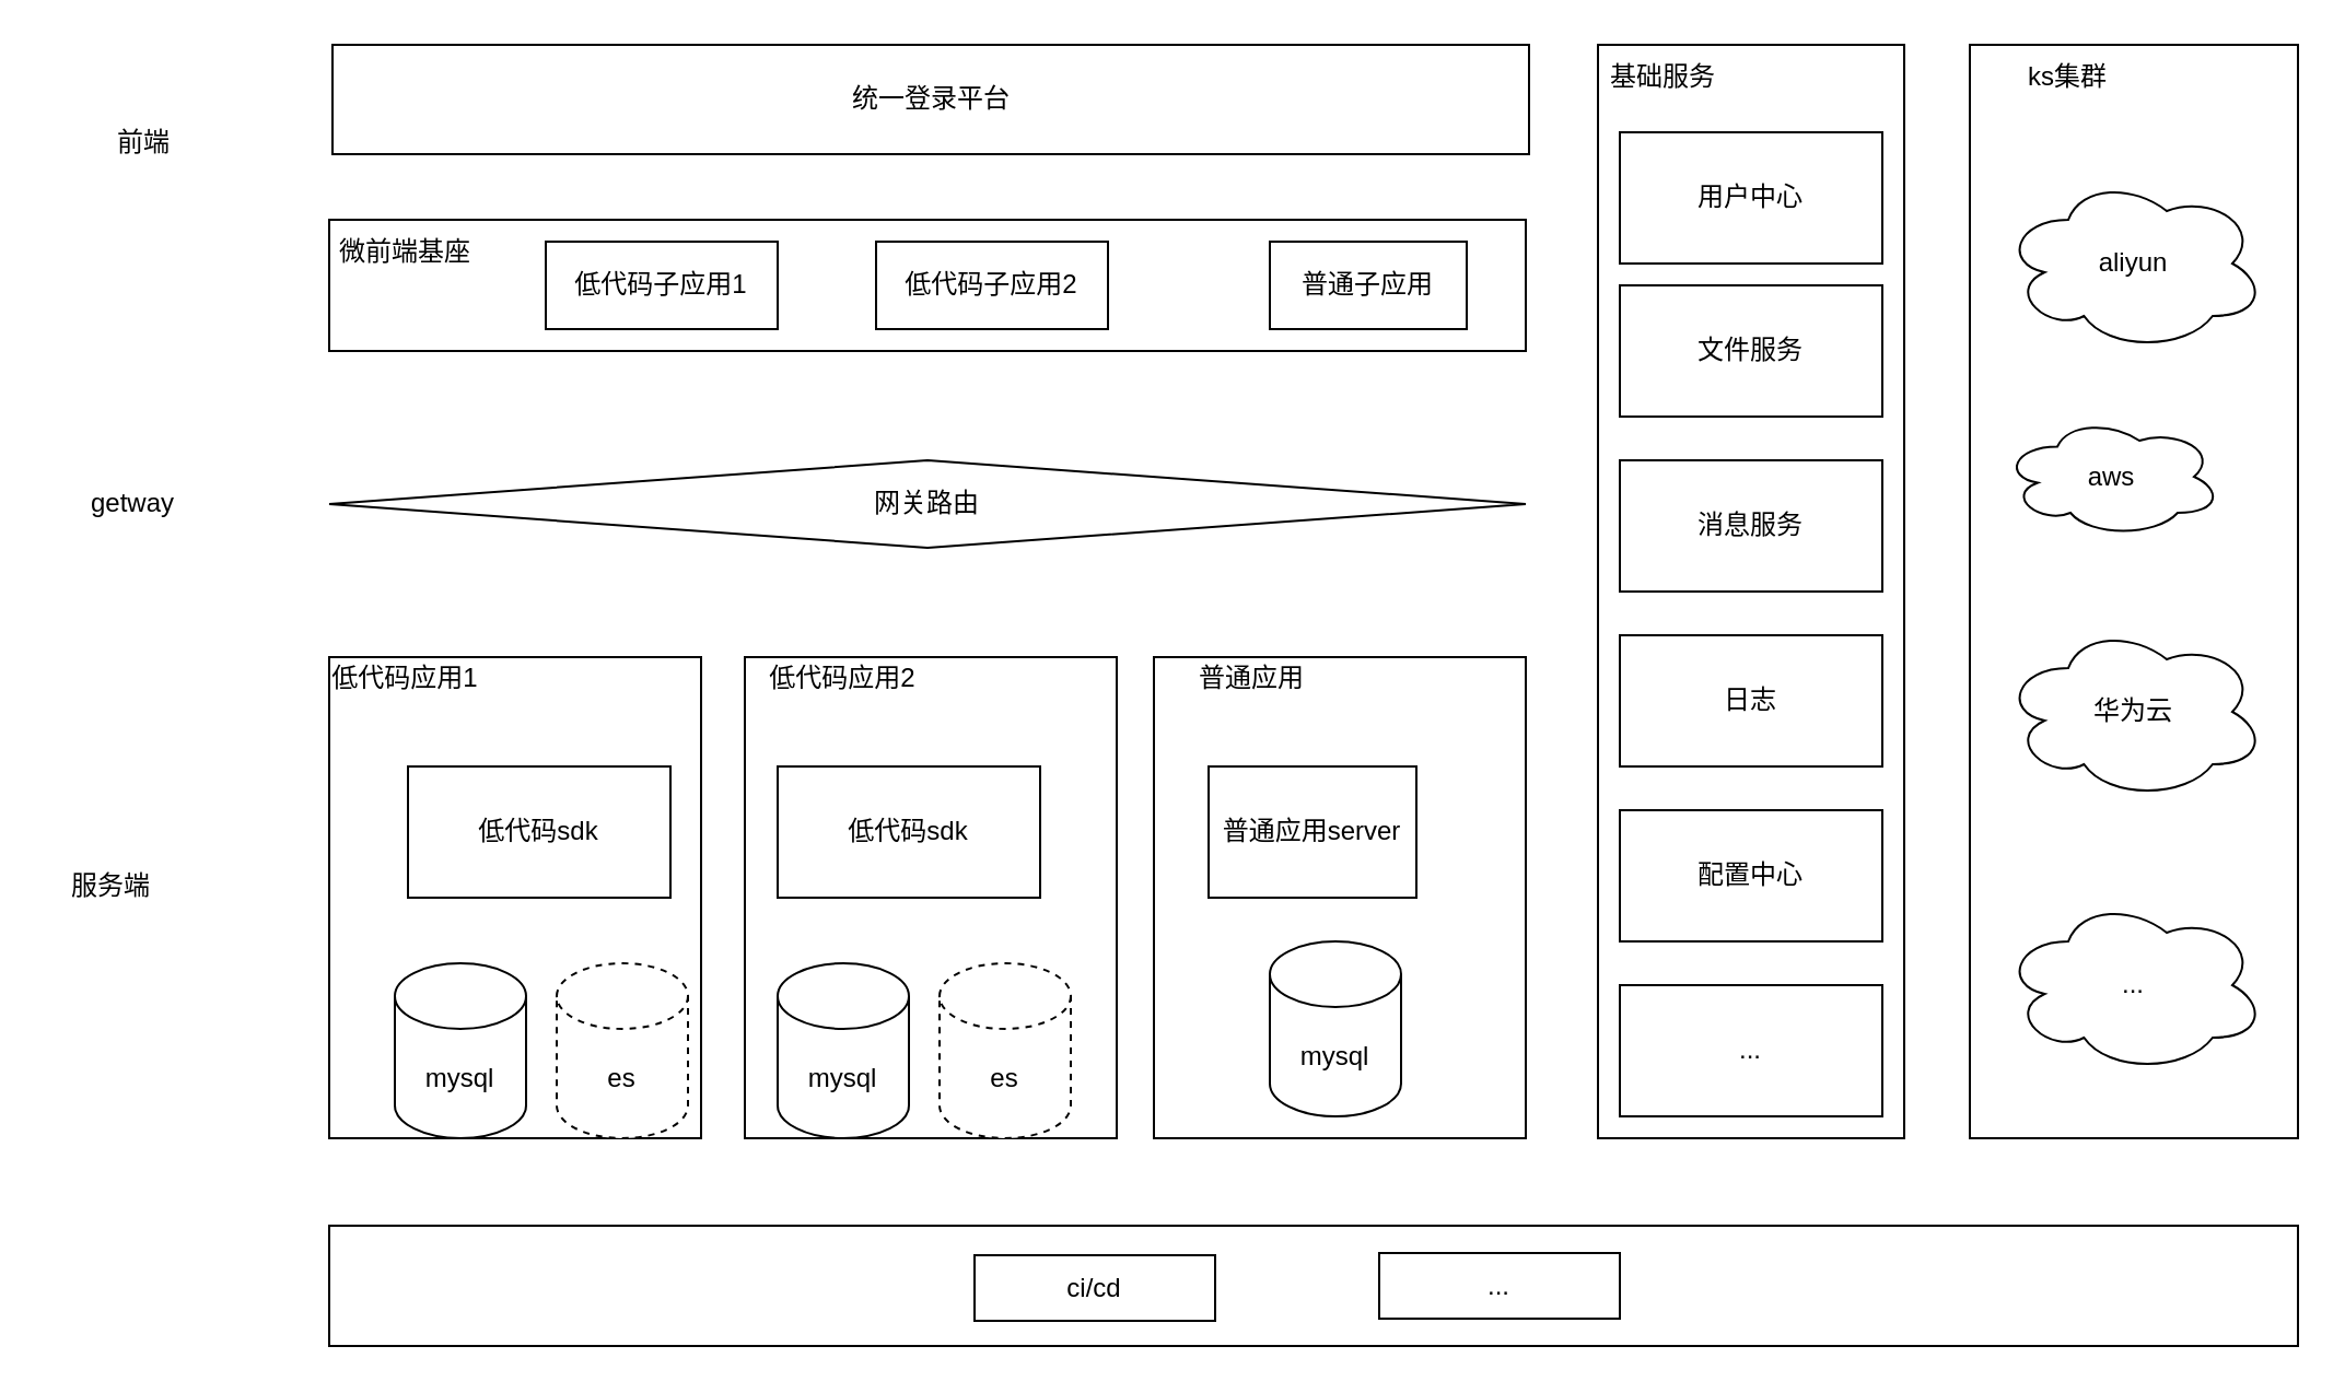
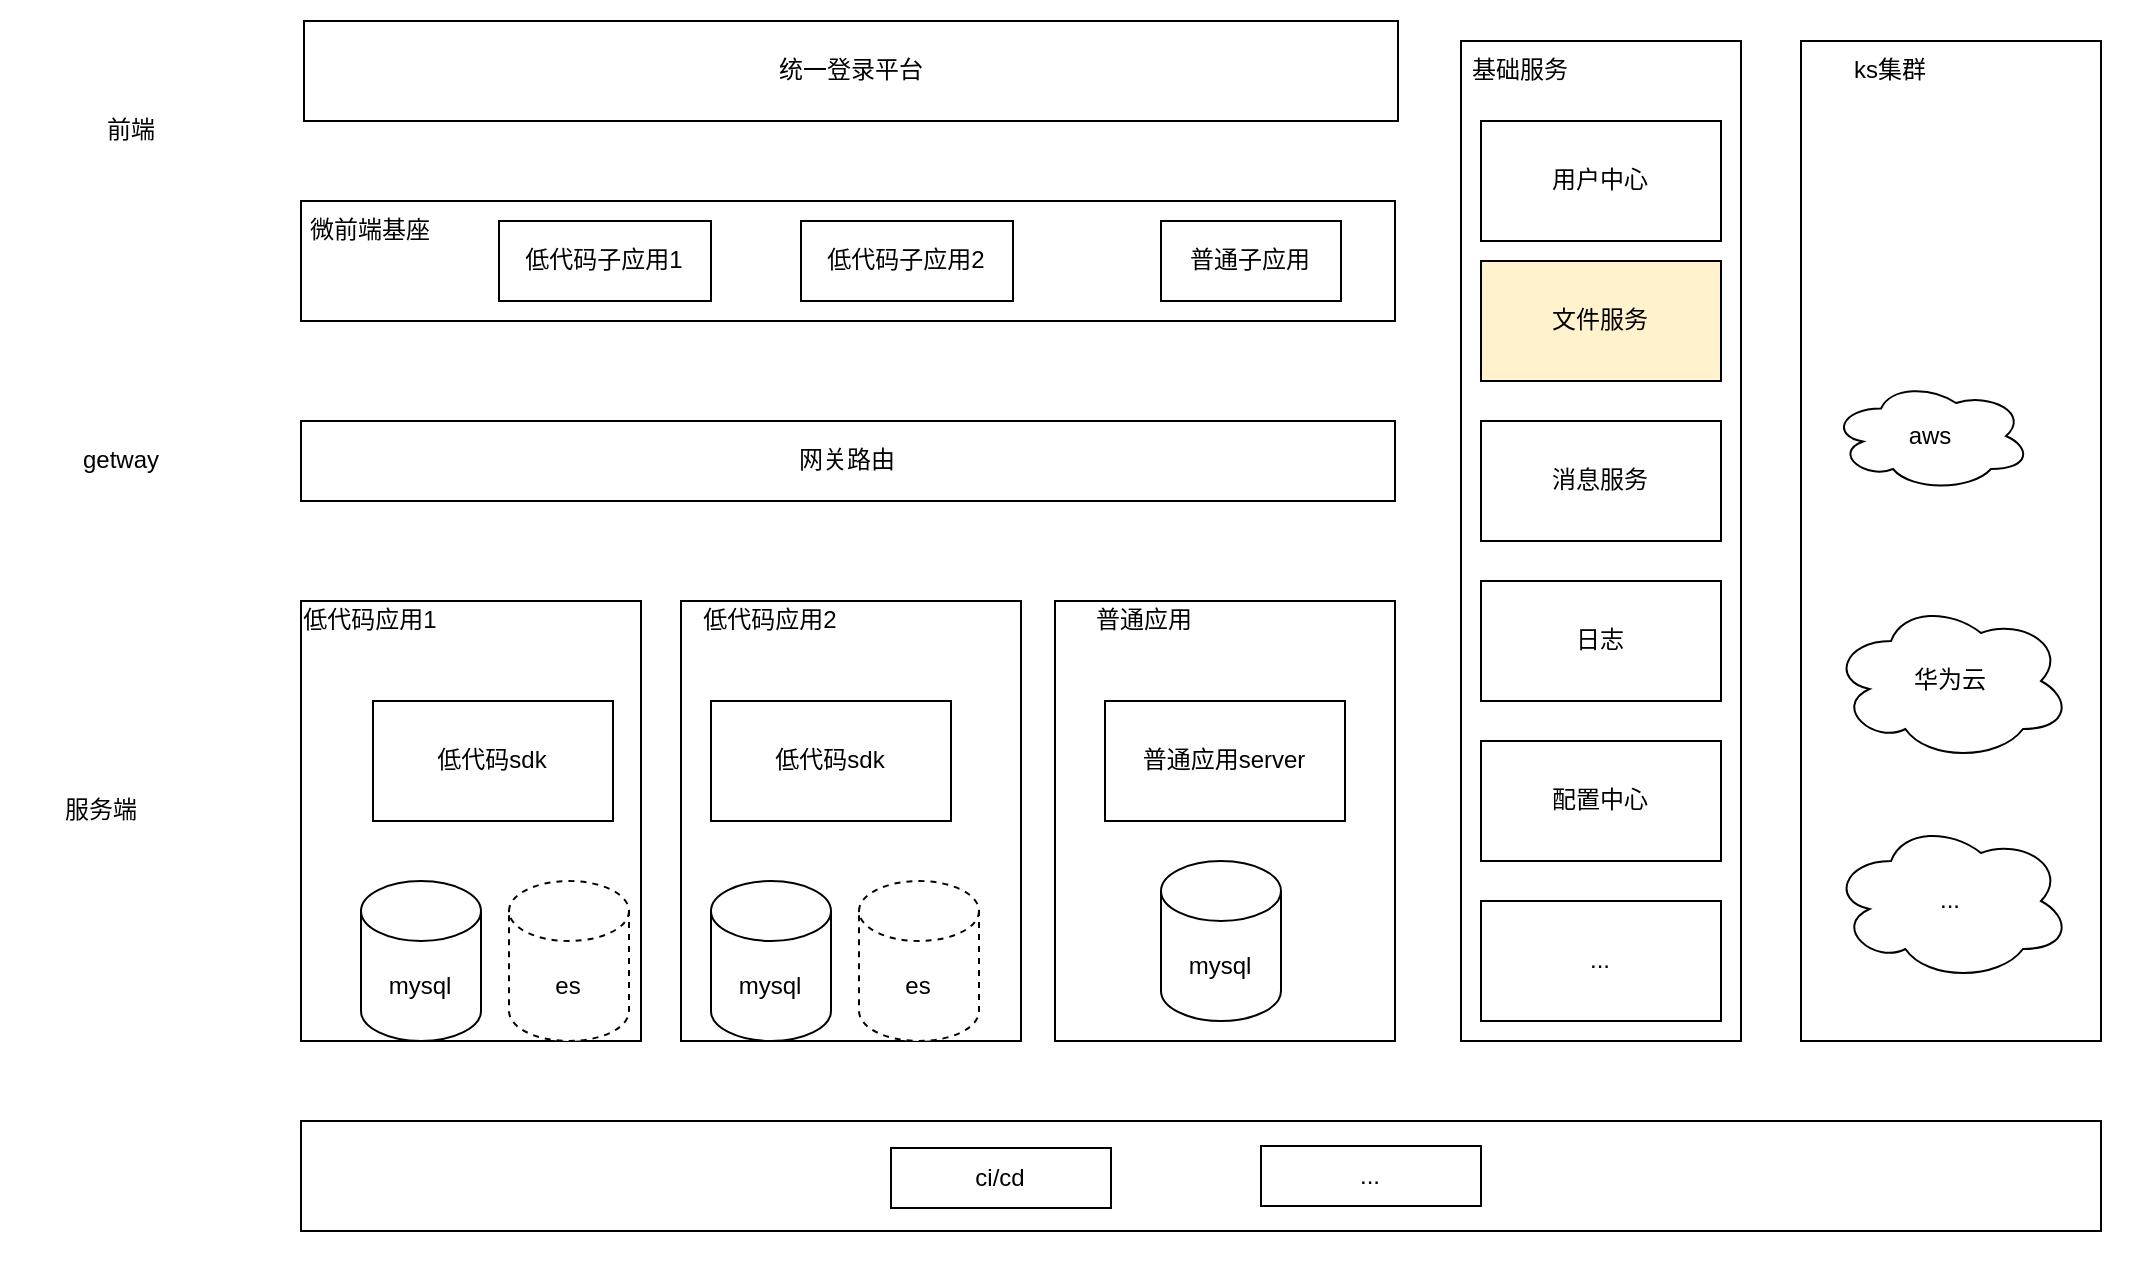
  <mxCell id="0" />
  <mxCell id="1" parent="0" />
  <mxCell id="2" value="" style="rounded=0;whiteSpace=wrap;html=1;" vertex="1" parent="1"><mxGeometry x="527" y="300" width="170" height="220" as="geometry" /></mxCell>
  <mxCell id="3" value="" style="rounded=0;whiteSpace=wrap;html=1;" vertex="1" parent="1"><mxGeometry x="150" y="300" width="170" height="220" as="geometry" /></mxCell>
  <mxCell id="4" value="" style="rounded=0;whiteSpace=wrap;html=1;" vertex="1" parent="1"><mxGeometry x="730" y="20" width="140" height="500" as="geometry" /></mxCell>
  <mxCell id="5" value="低代码sdk" style="rounded=0;whiteSpace=wrap;html=1;" parent="1" vertex="1"><mxGeometry x="186" y="350" width="120" height="60" as="geometry" /></mxCell>
  <mxCell id="6" value="mysql" style="shape=cylinder3;whiteSpace=wrap;html=1;boundedLbl=1;backgroundOutline=1;size=15;" parent="1" vertex="1"><mxGeometry x="180" y="440" width="60" height="80" as="geometry" /></mxCell>
  <mxCell id="7" value="es" style="shape=cylinder3;whiteSpace=wrap;html=1;boundedLbl=1;backgroundOutline=1;size=15;dashed=1;" parent="1" vertex="1"><mxGeometry x="254" y="440" width="60" height="80" as="geometry" /></mxCell>
- <mxCell id="8" value="网关路由" style="rhombus;whiteSpace=wrap;html=1;" parent="1" vertex="1"><mxGeometry x="150" y="210" width="547" height="40" as="geometry" /></mxCell>
+ <mxCell id="8" value="网关路由" style="rounded=0;whiteSpace=wrap;html=1;" parent="1" vertex="1"><mxGeometry x="150" y="210" width="547" height="40" as="geometry" /></mxCell>
  <mxCell id="9" value="" style="rounded=0;whiteSpace=wrap;html=1;" parent="1" vertex="1"><mxGeometry x="150" y="100" width="547" height="60" as="geometry" /></mxCell>
  <mxCell id="10" value="getway" style="text;html=1;align=center;verticalAlign=middle;resizable=0;points=[];autosize=1;strokeColor=none;fillColor=none;" parent="1" vertex="1"><mxGeometry x="30" y="215" width="60" height="30" as="geometry" /></mxCell>
  <mxCell id="11" value="前端" style="text;html=1;align=center;verticalAlign=middle;resizable=0;points=[];autosize=1;strokeColor=none;fillColor=none;" parent="1" vertex="1"><mxGeometry x="40" y="50" width="50" height="30" as="geometry" /></mxCell>
  <mxCell id="12" value="低代码子应用1" style="rounded=0;whiteSpace=wrap;html=1;" parent="1" vertex="1"><mxGeometry x="249" y="110" width="106" height="40" as="geometry" /></mxCell>
  <mxCell id="13" value="低代码子应用2" style="rounded=0;whiteSpace=wrap;html=1;" parent="1" vertex="1"><mxGeometry x="400" y="110" width="106" height="40" as="geometry" /></mxCell>
  <mxCell id="14" value="普通子应用" style="rounded=0;whiteSpace=wrap;html=1;" parent="1" vertex="1"><mxGeometry x="580" y="110" width="90" height="40" as="geometry" /></mxCell>
- <mxCell id="15" value="普通应用server" style="rounded=0;whiteSpace=wrap;html=1;" parent="1" vertex="1"><mxGeometry x="552" y="350" width="95" height="60" as="geometry" /></mxCell>
+ <mxCell id="15" value="普通应用server" style="rounded=0;whiteSpace=wrap;html=1;" parent="1" vertex="1"><mxGeometry x="552" y="350" width="120" height="60" as="geometry" /></mxCell>
  <mxCell id="16" value="mysql" style="shape=cylinder3;whiteSpace=wrap;html=1;boundedLbl=1;backgroundOutline=1;size=15;rounded=1;" parent="1" vertex="1"><mxGeometry x="580" y="430" width="60" height="80" as="geometry" /></mxCell>
  <mxCell id="17" value="用户中心" style="rounded=0;whiteSpace=wrap;html=1;" parent="1" vertex="1"><mxGeometry x="740" y="60" width="120" height="60" as="geometry" /></mxCell>
- <mxCell id="18" value="文件服务" style="rounded=0;whiteSpace=wrap;html=1;" parent="1" vertex="1"><mxGeometry x="740" y="130" width="120" height="60" as="geometry" /></mxCell>
+ <mxCell id="18" value="文件服务" style="rounded=0;whiteSpace=wrap;html=1;fillColor=#fff2cc;" parent="1" vertex="1"><mxGeometry x="740" y="130" width="120" height="60" as="geometry" /></mxCell>
  <mxCell id="19" value="消息服务" style="rounded=0;whiteSpace=wrap;html=1;" parent="1" vertex="1"><mxGeometry x="740" y="210" width="120" height="60" as="geometry" /></mxCell>
  <mxCell id="20" value="服务端" style="text;html=1;align=center;verticalAlign=middle;resizable=0;points=[];autosize=1;strokeColor=none;fillColor=none;" parent="1" vertex="1"><mxGeometry x="20" y="390" width="60" height="30" as="geometry" /></mxCell>
  <mxCell id="21" value="微前端基座" style="text;html=1;strokeColor=none;fillColor=none;align=center;verticalAlign=middle;whiteSpace=wrap;rounded=0;" parent="1" vertex="1"><mxGeometry x="150" y="100" width="70" height="30" as="geometry" /></mxCell>
  <mxCell id="22" value="" style="rounded=0;whiteSpace=wrap;html=1;" parent="1" vertex="1"><mxGeometry x="900" y="20" width="150" height="500" as="geometry" /></mxCell>
- <mxCell id="23" value="aliyun" style="ellipse;shape=cloud;whiteSpace=wrap;html=1;rounded=1;" parent="1" vertex="1"><mxGeometry x="915" width="120" height="80" as="geometry" y="80" /></mxCell>
  <mxCell id="24" value="aws" style="ellipse;shape=cloud;whiteSpace=wrap;html=1;rounded=1;" parent="1" vertex="1"><mxGeometry x="915" y="190" width="100" height="55" as="geometry" /></mxCell>
  <mxCell id="25" value="" style="rounded=0;whiteSpace=wrap;html=1;" parent="1" vertex="1"><mxGeometry x="150" y="560" width="900" height="55" as="geometry" /></mxCell>
  <mxCell id="26" value="ci/cd" style="rounded=0;whiteSpace=wrap;html=1;" parent="1" vertex="1"><mxGeometry x="445" y="573.5" width="110" height="30" as="geometry" /></mxCell>
- <mxCell id="27" value="统一登录平台" style="rounded=0;whiteSpace=wrap;html=1;" parent="1" vertex="1"><mxGeometry x="151.5" y="20" width="547" height="50" as="geometry" /></mxCell>
+ <mxCell id="27" value="统一登录平台" style="rounded=0;whiteSpace=wrap;html=1;" parent="1" vertex="1"><mxGeometry x="151.5" y="10" width="547" height="50" as="geometry" /></mxCell>
  <mxCell id="28" value="ks集群" style="text;html=1;strokeColor=none;fillColor=none;align=center;verticalAlign=middle;whiteSpace=wrap;rounded=0;" parent="1" vertex="1"><mxGeometry x="915" y="20" width="60" height="30" as="geometry" /></mxCell>
  <mxCell id="29" value="..." style="rounded=0;whiteSpace=wrap;html=1;" parent="1" vertex="1"><mxGeometry x="630" y="572.5" width="110" height="30" as="geometry" /></mxCell>
  <mxCell id="30" value="日志" style="rounded=0;whiteSpace=wrap;html=1;" parent="1" vertex="1"><mxGeometry x="740" y="290" width="120" height="60" as="geometry" /></mxCell>
  <mxCell id="31" value="配置中心" style="rounded=0;whiteSpace=wrap;html=1;" parent="1" vertex="1"><mxGeometry x="740" y="370" width="120" height="60" as="geometry" /></mxCell>
  <mxCell id="32" value="..." style="ellipse;shape=cloud;whiteSpace=wrap;html=1;rounded=1;" parent="1" vertex="1"><mxGeometry x="915" y="410" width="120" height="80" as="geometry" /></mxCell>
  <mxCell id="33" value="基础服务" style="text;html=1;strokeColor=none;fillColor=none;align=center;verticalAlign=middle;whiteSpace=wrap;rounded=0;" vertex="1" parent="1"><mxGeometry x="730" y="20" width="60" height="30" as="geometry" /></mxCell>
- <mxCell id="34" value="华为云" style="ellipse;shape=cloud;whiteSpace=wrap;html=1;rounded=1;" vertex="1" parent="1"><mxGeometry x="915" y="285" width="120" height="80" as="geometry" /></mxCell>
+ <mxCell id="34" value="华为云" style="ellipse;shape=cloud;whiteSpace=wrap;html=1;rounded=1;" vertex="1" parent="1"><mxGeometry x="915" y="300" width="120" height="80" as="geometry" /></mxCell>
  <mxCell id="35" value="..." style="rounded=0;whiteSpace=wrap;html=1;" vertex="1" parent="1"><mxGeometry x="740" y="450" width="120" height="60" as="geometry" /></mxCell>
  <mxCell id="36" value="低代码应用1" style="text;html=1;strokeColor=none;fillColor=none;align=center;verticalAlign=middle;whiteSpace=wrap;rounded=0;" vertex="1" parent="1"><mxGeometry x="140" y="300" width="90" height="20" as="geometry" /></mxCell>
  <mxCell id="37" value="" style="rounded=0;whiteSpace=wrap;html=1;" vertex="1" parent="1"><mxGeometry x="340" y="300" width="170" height="220" as="geometry" /></mxCell>
  <mxCell id="38" value="低代码sdk" style="rounded=0;whiteSpace=wrap;html=1;" vertex="1" parent="1"><mxGeometry x="355" y="350" width="120" height="60" as="geometry" /></mxCell>
  <mxCell id="39" value="mysql" style="shape=cylinder3;whiteSpace=wrap;html=1;boundedLbl=1;backgroundOutline=1;size=15;" vertex="1" parent="1"><mxGeometry x="355" y="440" width="60" height="80" as="geometry" /></mxCell>
  <mxCell id="40" value="es" style="shape=cylinder3;whiteSpace=wrap;html=1;boundedLbl=1;backgroundOutline=1;size=15;dashed=1;" vertex="1" parent="1"><mxGeometry x="429" y="440" width="60" height="80" as="geometry" /></mxCell>
  <mxCell id="41" value="低代码应用2" style="text;html=1;strokeColor=none;fillColor=none;align=center;verticalAlign=middle;whiteSpace=wrap;rounded=0;" vertex="1" parent="1"><mxGeometry x="340" y="300" width="90" height="20" as="geometry" /></mxCell>
  <mxCell id="42" value="普通应用" style="text;html=1;strokeColor=none;fillColor=none;align=center;verticalAlign=middle;whiteSpace=wrap;rounded=0;" vertex="1" parent="1"><mxGeometry x="527" y="300" width="90" height="20" as="geometry" /></mxCell>
